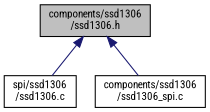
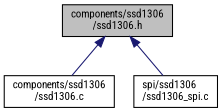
  digraph {
    fontname="Roboto Condensed"
    node [color=black fillcolor=white fontname="Roboto Condensed" fontsize=10 shape=record style=filled]
    edge [color=midnightblue dir=back fontname="Roboto Condensed" fontsize=10 labelfontname=Helvetica labelfontsize=10 style=solid]
    n1 [fillcolor=grey75 fontcolor=black height=0.2 label="components/ssd1306\l/ssd1306.h" width=0.4]
-   n2 [height=0.2 label="spi/ssd1306\l/ssd1306.c" width=0.4]
-   n3 [height=0.2 label="components/ssd1306\l/ssd1306_spi.c" width=0.4]
+   n2 [height=0.2 label="components/ssd1306\l/ssd1306.c" width=0.4]
+   n3 [height=0.2 label="spi/ssd1306\l/ssd1306_spi.c" width=0.4]
    n1 -> n2
    n1 -> n3
  }
